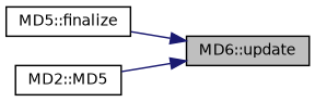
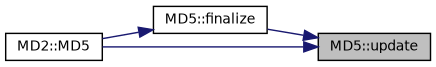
  digraph {
    rankdir=RL
    node [color=black fillcolor=white fontname=Helvetica fontsize=10 shape=record style=filled]
    edge [color=midnightblue dir=back fontname=Helvetica fontsize=10 labelfontname=Helvetica labelfontsize=10 style=solid]
-   n1 [fillcolor=grey75 fontcolor=black height=0.2 label="MD6::update" width=0.4]
+   n1 [fillcolor=grey75 fontcolor=black height=0.2 label="MD5::update" width=0.4]
    n2 [height=0.2 label="MD5::finalize" width=0.4]
    n3 [height=0.2 label="MD2::MD5" width=0.4]
    n1 -> n2
    n1 -> n3
+   n2 -> n3
  }
